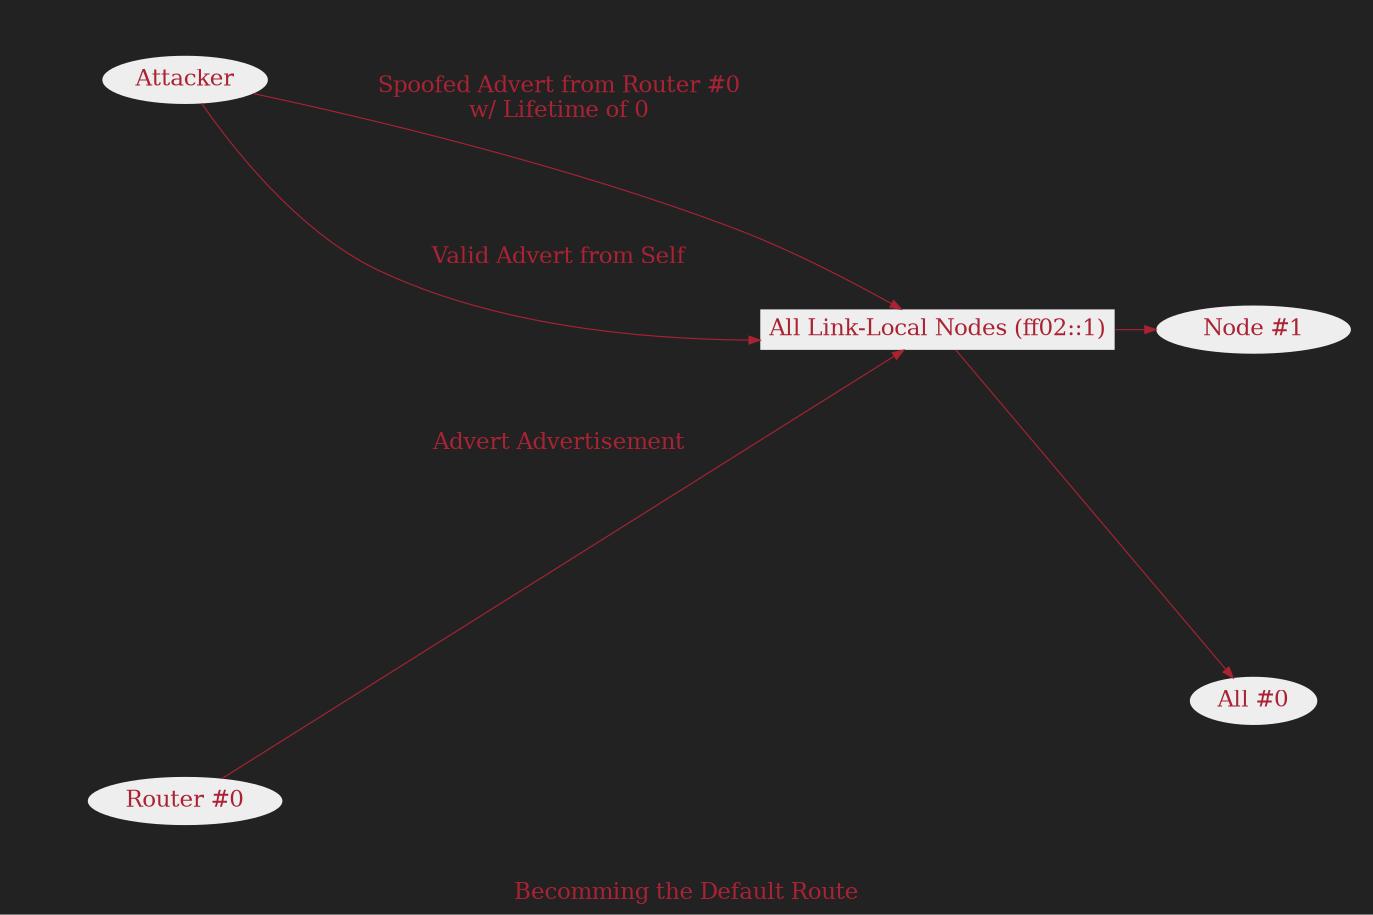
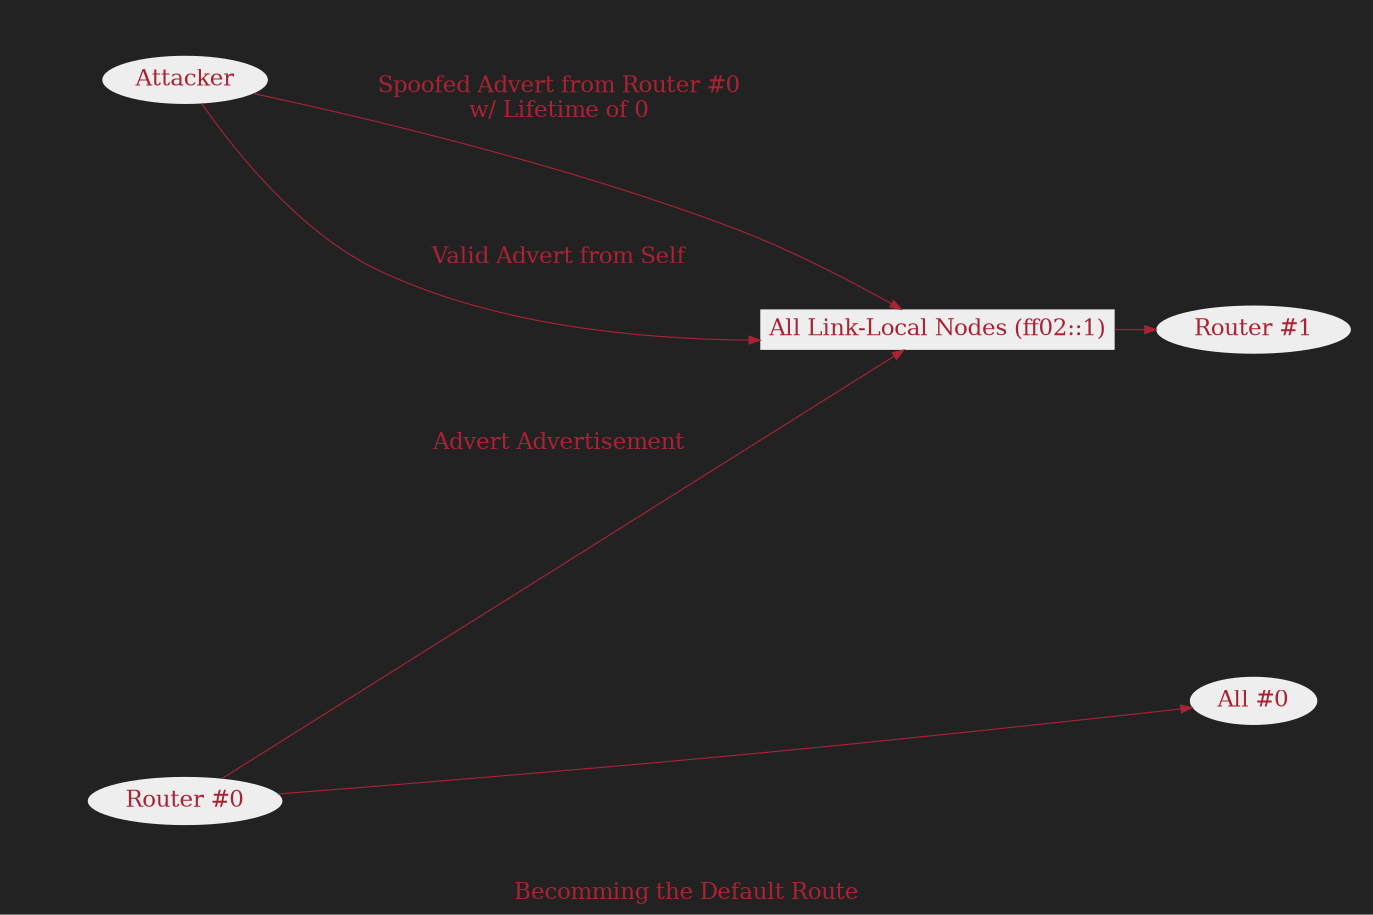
  digraph {
    bgcolor="#222222"
    color=none
    compound=true
    fontcolor="#aa2233"
    fontsize=20
    label="Becomming the Default Route"
    nodesep=4
    rankdir=LR
    splines=true
    node [color=none fillcolor="#eeeeee" fontcolor="#aa2233" fontsize=20 style=filled]
    edge [color="#aa2233" fontcolor="#aa2233" fontsize=20]
    n1 [label=Attacker]
    n2 [label="Router #0"]
    n3 [label="All #0"]
-   n4 [label="Node #1"]
+   n4 [label="Router #1"]
    n5 [label="All Link-Local Nodes (ff02::1)" shape=rectangle]
    subgraph cluster_1 {
      style=invis
      n1
    }
    subgraph cluster_2 {
      label=Routers
      style=invis
      n2
    }
    subgraph cluster_3 {
      label=Nodes
      style=invis
      n3
      n4
    }
    n1 -> n5 [label="Spoofed Advert from Router #0\nw/ Lifetime of 0"]
    n1 -> n5 [label="Valid Advert from Self"]
    n2 -> n5 [label="Advert Advertisement"]
-   n5 -> n3
+   n2 -> n3
    n5 -> n4
  }
